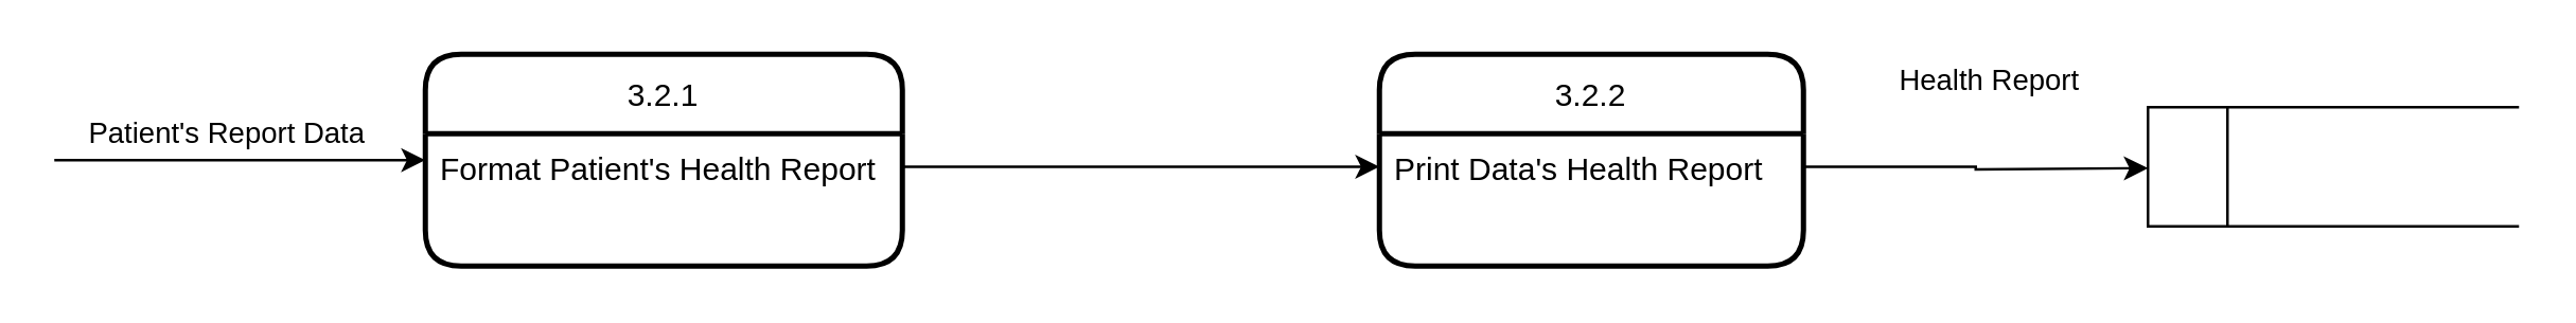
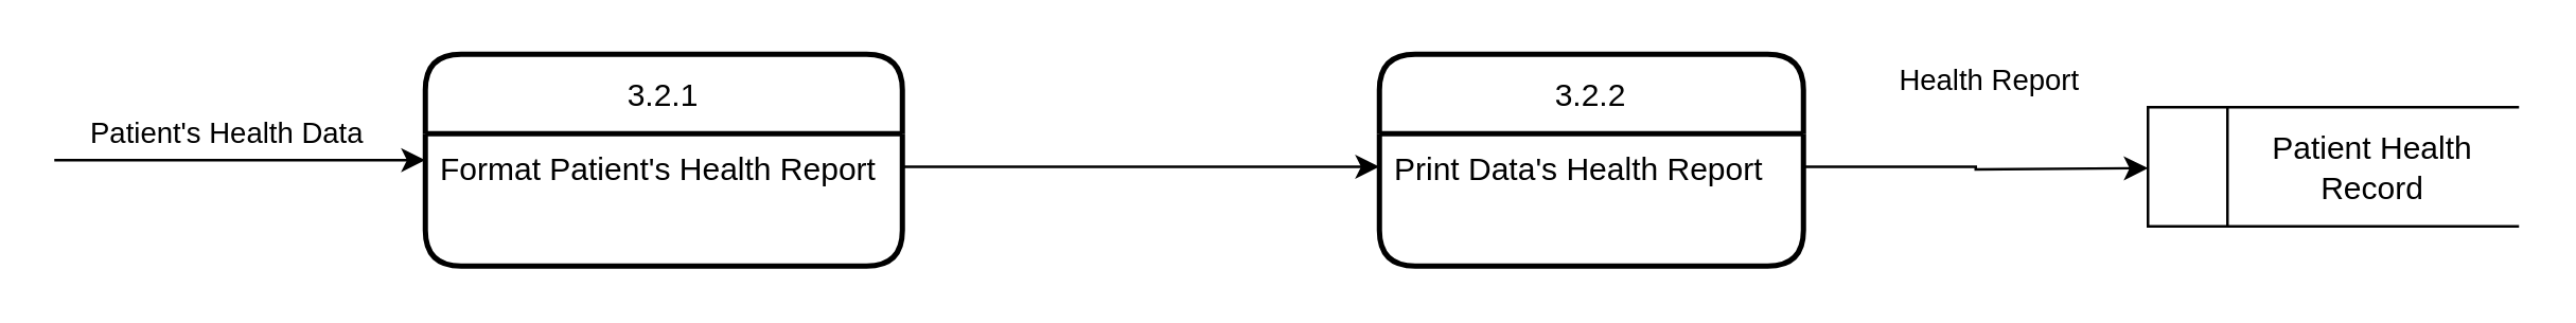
  <mxCell id="0" />
  <mxCell id="1" parent="0" />
  <mxCell id="2" style="edgeStyle=orthogonalEdgeStyle;rounded=0;orthogonalLoop=1;jettySize=auto;html=1;exitX=0;exitY=0.5;exitDx=0;exitDy=0;fontSize=12;endArrow=none;endFill=0;startArrow=classic;startFill=1;" edge="1" parent="1" source="3"><mxGeometry relative="1" as="geometry"><mxPoint x="20" y="60" as="targetPoint" /></mxGeometry></mxCell>
  <mxCell id="3" value="3.2.1" style="swimlane;childLayout=stackLayout;horizontal=1;startSize=30;horizontalStack=0;rounded=1;fontSize=12;fontStyle=0;strokeWidth=2;resizeParent=0;resizeLast=1;shadow=0;dashed=0;align=center;" vertex="1" parent="1"><mxGeometry x="160" y="20" width="180" height="80" as="geometry" /></mxCell>
  <mxCell id="4" value="Format Patient's Health Report" style="align=left;strokeColor=none;fillColor=none;spacingLeft=4;fontSize=12;verticalAlign=top;resizable=0;rotatable=0;part=1;" vertex="1" parent="3"><mxGeometry y="30" width="180" height="50" as="geometry" /></mxCell>
  <mxCell id="5" value="3.2.2" style="swimlane;childLayout=stackLayout;horizontal=1;startSize=30;horizontalStack=0;rounded=1;fontSize=12;fontStyle=0;strokeWidth=2;resizeParent=0;resizeLast=1;shadow=0;dashed=0;align=center;" vertex="1" parent="1"><mxGeometry x="520" y="20" width="160" height="80" as="geometry" /></mxCell>
  <mxCell id="6" value="Print Data's Health Report" style="align=left;strokeColor=none;fillColor=none;spacingLeft=4;fontSize=12;verticalAlign=top;resizable=0;rotatable=0;part=1;" vertex="1" parent="5"><mxGeometry y="30" width="160" height="50" as="geometry" /></mxCell>
  <mxCell id="7" style="edgeStyle=orthogonalEdgeStyle;rounded=0;orthogonalLoop=1;jettySize=auto;html=1;exitX=1;exitY=0.25;exitDx=0;exitDy=0;entryX=0;entryY=0.25;entryDx=0;entryDy=0;fontSize=12;" edge="1" parent="1" source="4" target="6"><mxGeometry relative="1" as="geometry" /></mxCell>
  <mxCell id="8" style="edgeStyle=orthogonalEdgeStyle;rounded=0;orthogonalLoop=1;jettySize=auto;html=1;exitX=1;exitY=0.25;exitDx=0;exitDy=0;fontSize=12;" edge="1" parent="1" source="6"><mxGeometry relative="1" as="geometry"><mxPoint x="810" y="63" as="targetPoint" /></mxGeometry></mxCell>
  <mxCell id="9" value="&lt;font style=&quot;font-size: 11px&quot;&gt;Health Report&lt;/font&gt;" style="text;html=1;align=center;verticalAlign=middle;resizable=0;points=[];autosize=1;strokeColor=none;fillColor=none;fontSize=12;" vertex="1" parent="1"><mxGeometry x="710" y="20" width="80" height="20" as="geometry" /></mxCell>
- <mxCell id="10" value="&lt;font style=&quot;font-size: 11px&quot;&gt;Patient's Report Data&lt;/font&gt;" style="text;html=1;align=center;verticalAlign=middle;resizable=0;points=[];autosize=1;strokeColor=none;fillColor=none;fontSize=12;" vertex="1" parent="1"><mxGeometry x="25" y="40" width="120" height="20" as="geometry" /></mxCell>
+ <mxCell id="10" value="&lt;font style=&quot;font-size: 11px&quot;&gt;Patient's Health Data&lt;/font&gt;" style="text;html=1;align=center;verticalAlign=middle;resizable=0;points=[];autosize=1;strokeColor=none;fillColor=none;fontSize=12;" vertex="1" parent="1"><mxGeometry x="25" y="40" width="120" height="20" as="geometry" /></mxCell>
  <mxCell id="11" value="" style="html=1;dashed=0;whitespace=wrap;shape=mxgraph.dfd.dataStoreID;align=left;spacingLeft=3;points=[[0,0],[0.5,0],[1,0],[0,0.5],[1,0.5],[0,1],[0.5,1],[1,1]];fontSize=11;" vertex="1" parent="1"><mxGeometry x="810" y="40" width="140" height="45" as="geometry" /></mxCell>
+ <mxCell id="12" value="&lt;font style=&quot;font-size: 12px&quot;&gt;Patient Health Record&lt;/font&gt;" style="text;html=1;strokeColor=none;fillColor=none;align=center;verticalAlign=middle;whiteSpace=wrap;rounded=0;fontSize=11;" vertex="1" parent="1"><mxGeometry x="850" y="47.5" width="90" height="30" as="geometry" /></mxCell>
